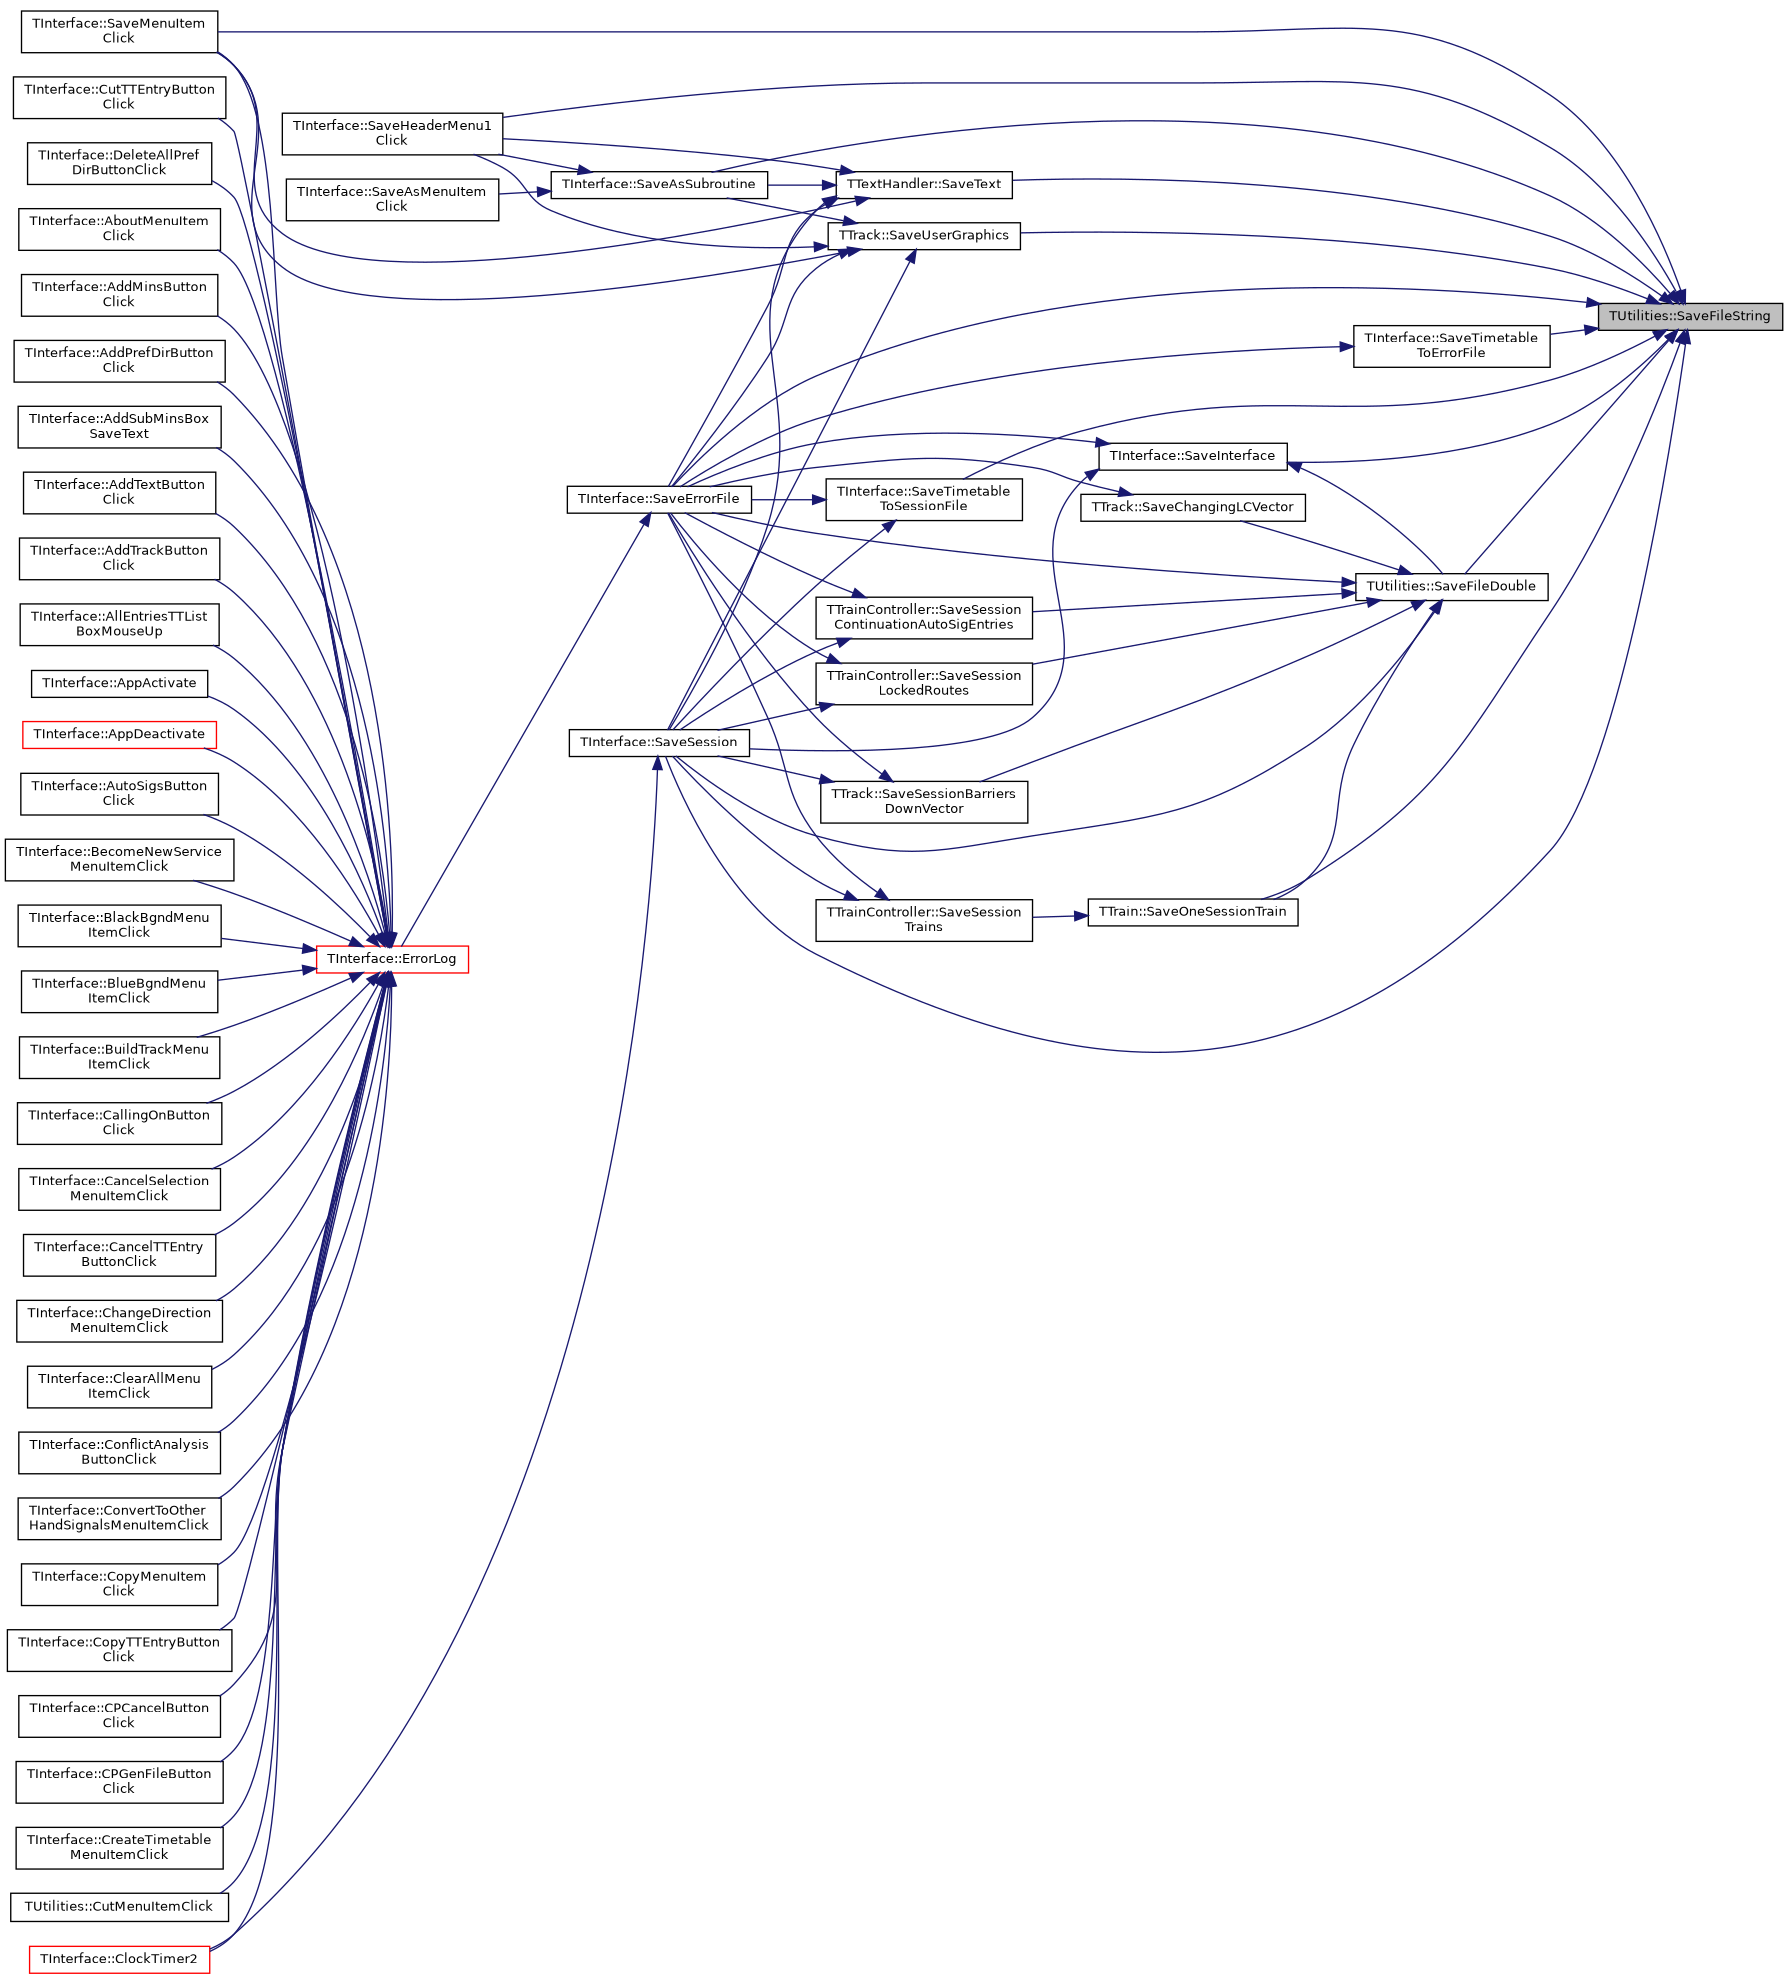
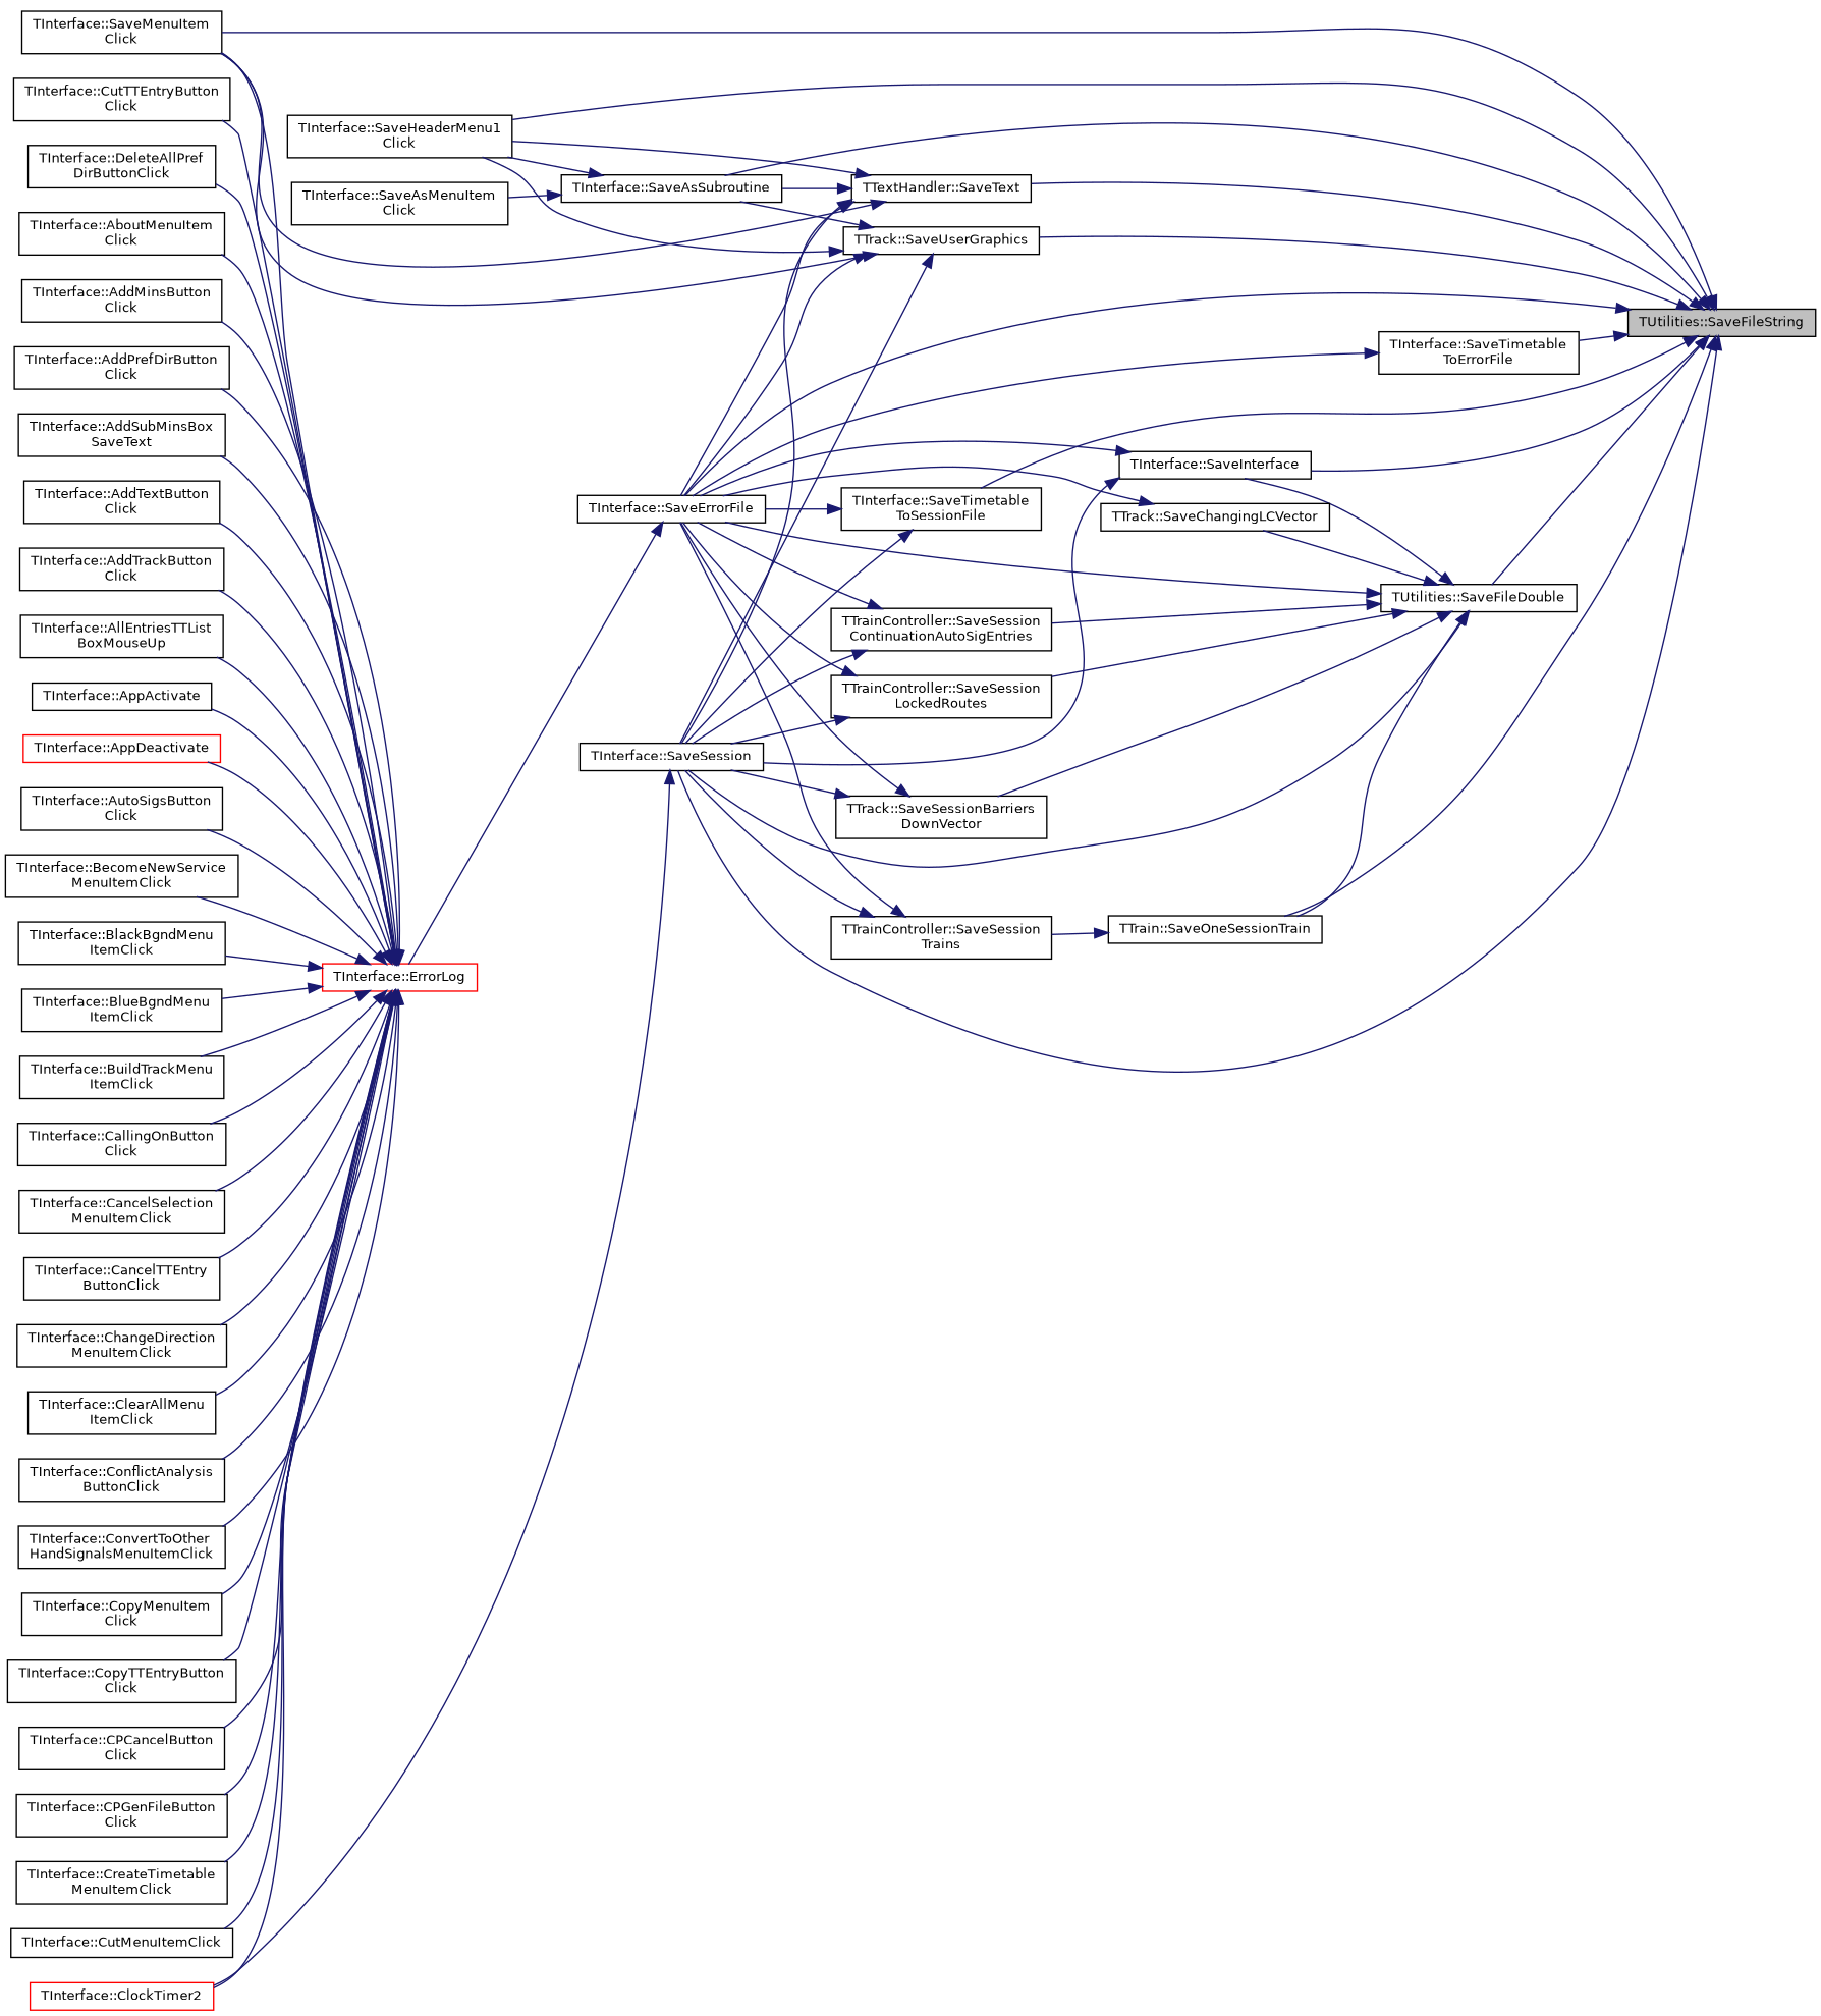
  digraph {
    rankdir=RL
    node [color=black fillcolor=white fontname=Helvetica fontsize=10 shape=record style=filled]
    edge [color=midnightblue dir=back fontname=Helvetica fontsize=10 labelfontname=Helvetica labelfontsize=10 style=solid]
    n1 [fillcolor=grey75 fontcolor=black height=0.2 label="TUtilities::SaveFileString" width=0.4]
    n2 [height=0.2 label="TInterface::SaveAsSubroutine" width=0.4]
    n3 [height=0.2 label="TInterface::SaveHeaderMenu1\lClick" width=0.4]
    n4 [height=0.2 label="TInterface::SaveErrorFile" width=0.4]
    n5 [height=0.2 label="TInterface::SaveMenuItem\lClick" width=0.4]
    n6 [height=0.2 label="TUtilities::SaveFileDouble" width=0.4]
    n7 [height=0.2 label="TInterface::SaveInterface" width=0.4]
    n8 [height=0.2 label="TInterface::SaveSession" width=0.4]
    n9 [height=0.2 label="TTrain::SaveOneSessionTrain" width=0.4]
    n10 [height=0.2 label="TTextHandler::SaveText" width=0.4]
    n11 [height=0.2 label="TInterface::SaveTimetable\lToErrorFile" width=0.4]
    n12 [height=0.2 label="TInterface::SaveTimetable\lToSessionFile" width=0.4]
    n13 [height=0.2 label="TTrack::SaveUserGraphics" width=0.4]
    n14 [height=0.2 label="TInterface::SaveAsMenuItem\lClick" width=0.4]
    n15 [color=red height=0.2 label="TInterface::ErrorLog" width=0.4]
    n16 [height=0.2 label="TTrack::SaveChangingLCVector" width=0.4]
    n17 [height=0.2 label="TTrack::SaveSessionBarriers\lDownVector" width=0.4]
    n18 [height=0.2 label="TTrainController::SaveSession\lContinuationAutoSigEntries" width=0.4]
    n19 [height=0.2 label="TTrainController::SaveSession\lLockedRoutes" width=0.4]
    n20 [color=red height=0.2 label="TInterface::ClockTimer2" width=0.4]
    n21 [height=0.2 label="TTrainController::SaveSession\lTrains" width=0.4]
    n22 [height=0.2 label="TInterface::AboutMenuItem\lClick" width=0.4]
    n23 [height=0.2 label="TInterface::AddMinsButton\lClick" width=0.4]
    n24 [height=0.2 label="TInterface::AddPrefDirButton\lClick" width=0.4]
    n25 [height=0.2 label="TInterface::AddSubMinsBox\lSaveText" width=0.4]
    n26 [height=0.2 label="TInterface::AddTextButton\lClick" width=0.4]
    n27 [height=0.2 label="TInterface::AddTrackButton\lClick" width=0.4]
    n28 [height=0.2 label="TInterface::AllEntriesTTList\lBoxMouseUp" width=0.4]
    n29 [height=0.2 label="TInterface::AppActivate" width=0.4]
    n30 [color=red height=0.2 label="TInterface::AppDeactivate" width=0.4]
    n31 [height=0.2 label="TInterface::AutoSigsButton\lClick" width=0.4]
    n32 [height=0.2 label="TInterface::BecomeNewService\lMenuItemClick" width=0.4]
    n33 [height=0.2 label="TInterface::BlackBgndMenu\lItemClick" width=0.4]
    n34 [height=0.2 label="TInterface::BlueBgndMenu\lItemClick" width=0.4]
    n35 [height=0.2 label="TInterface::BuildTrackMenu\lItemClick" width=0.4]
    n36 [height=0.2 label="TInterface::CallingOnButton\lClick" width=0.4]
    n37 [height=0.2 label="TInterface::CancelSelection\lMenuItemClick" width=0.4]
    n38 [height=0.2 label="TInterface::CancelTTEntry\lButtonClick" width=0.4]
    n39 [height=0.2 label="TInterface::ChangeDirection\lMenuItemClick" width=0.4]
    n40 [height=0.2 label="TInterface::ClearAllMenu\lItemClick" width=0.4]
    n41 [height=0.2 label="TInterface::ConflictAnalysis\lButtonClick" width=0.4]
    n42 [height=0.2 label="TInterface::ConvertToOther\lHandSignalsMenuItemClick" width=0.4]
    n43 [height=0.2 label="TInterface::CopyMenuItem\lClick" width=0.4]
    n44 [height=0.2 label="TInterface::CopyTTEntryButton\lClick" width=0.4]
    n45 [height=0.2 label="TInterface::CPCancelButton\lClick" width=0.4]
    n46 [height=0.2 label="TInterface::CPGenFileButton\lClick" width=0.4]
    n47 [height=0.2 label="TInterface::CreateTimetable\lMenuItemClick" width=0.4]
-   n48 [height=0.2 label="TUtilities::CutMenuItemClick" width=0.4]
+   n48 [height=0.2 label="TInterface::CutMenuItemClick" width=0.4]
    n49 [height=0.2 label="TInterface::CutTTEntryButton\lClick" width=0.4]
    n50 [height=0.2 label="TInterface::DeleteAllPref\lDirButtonClick" width=0.4]
    n1 -> n2
    n1 -> n3
    n1 -> n4
    n1 -> n5
    n1 -> n6
    n1 -> n7
    n1 -> n8
    n1 -> n9
    n1 -> n10
    n1 -> n11
    n1 -> n12
    n1 -> n13
    n2 -> n3
    n2 -> n14
    n4 -> n15
    n6 -> n4
-   n7 -> n6
+   n6 -> n7
    n6 -> n8
    n6 -> n9
    n6 -> n16
    n6 -> n17
    n6 -> n18
    n6 -> n19
    n7 -> n4
    n7 -> n8
    n8 -> n20
    n9 -> n21
    n10 -> n2
    n10 -> n3
    n10 -> n4
    n10 -> n5
    n10 -> n8
    n11 -> n4
    n12 -> n4
    n12 -> n8
    n13 -> n2
    n13 -> n3
    n13 -> n4
    n13 -> n5
    n13 -> n8
    n15 -> n5
    n15 -> n20
    n15 -> n22
    n15 -> n23
    n15 -> n24
    n15 -> n25
    n15 -> n26
    n15 -> n27
    n15 -> n28
    n15 -> n29
    n15 -> n30
    n15 -> n31
    n15 -> n32
    n15 -> n33
    n15 -> n34
    n15 -> n35
    n15 -> n36
    n15 -> n37
    n15 -> n38
    n15 -> n39
    n15 -> n40
    n15 -> n41
    n15 -> n42
    n15 -> n43
    n15 -> n44
    n15 -> n45
    n15 -> n46
    n15 -> n47
    n15 -> n48
    n15 -> n49
    n15 -> n50
    n16 -> n4
    n17 -> n4
    n17 -> n8
    n18 -> n4
    n18 -> n8
    n19 -> n4
    n19 -> n8
    n21 -> n4
    n21 -> n8
  }
